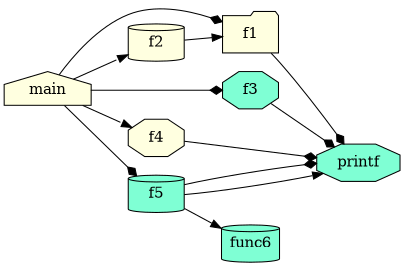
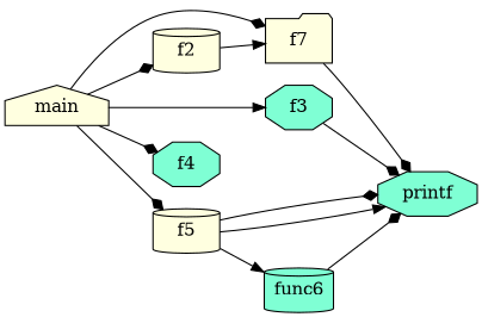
  digraph {
    rankdir=LR
    node [fillcolor=lightyellow shape=octagon style=filled]
    edge [arrowhead=diamond]
-   f1 [shape=folder]
+   f1 [shape=folder label=f7]
    printf [fillcolor=aquamarine]
    f2 [shape=cylinder]
    f3 [fillcolor=aquamarine]
-   f4
-   f5 [fillcolor=aquamarine shape=cylinder]
+   f4 [fillcolor=aquamarine]
+   f5 [shape=cylinder]
    n7 [fillcolor=aquamarine label=func6 shape=cylinder]
    main [shape=house]
    f1 -> printf
    f2 -> f1 [arrowhead=normal]
    f3 -> printf
-   f4 -> printf
+   n7 -> printf
    f5 -> printf [arrowhead=normal]
    f5 -> printf
    f5 -> n7 [arrowhead=normal]
    main -> f1
-   main -> f2 [arrowhead=normal]
-   main -> f3
-   main -> f4 [arrowhead=normal]
+   main -> f2
+   main -> f3 [arrowhead=normal]
+   main -> f4
    main -> f5
  }
